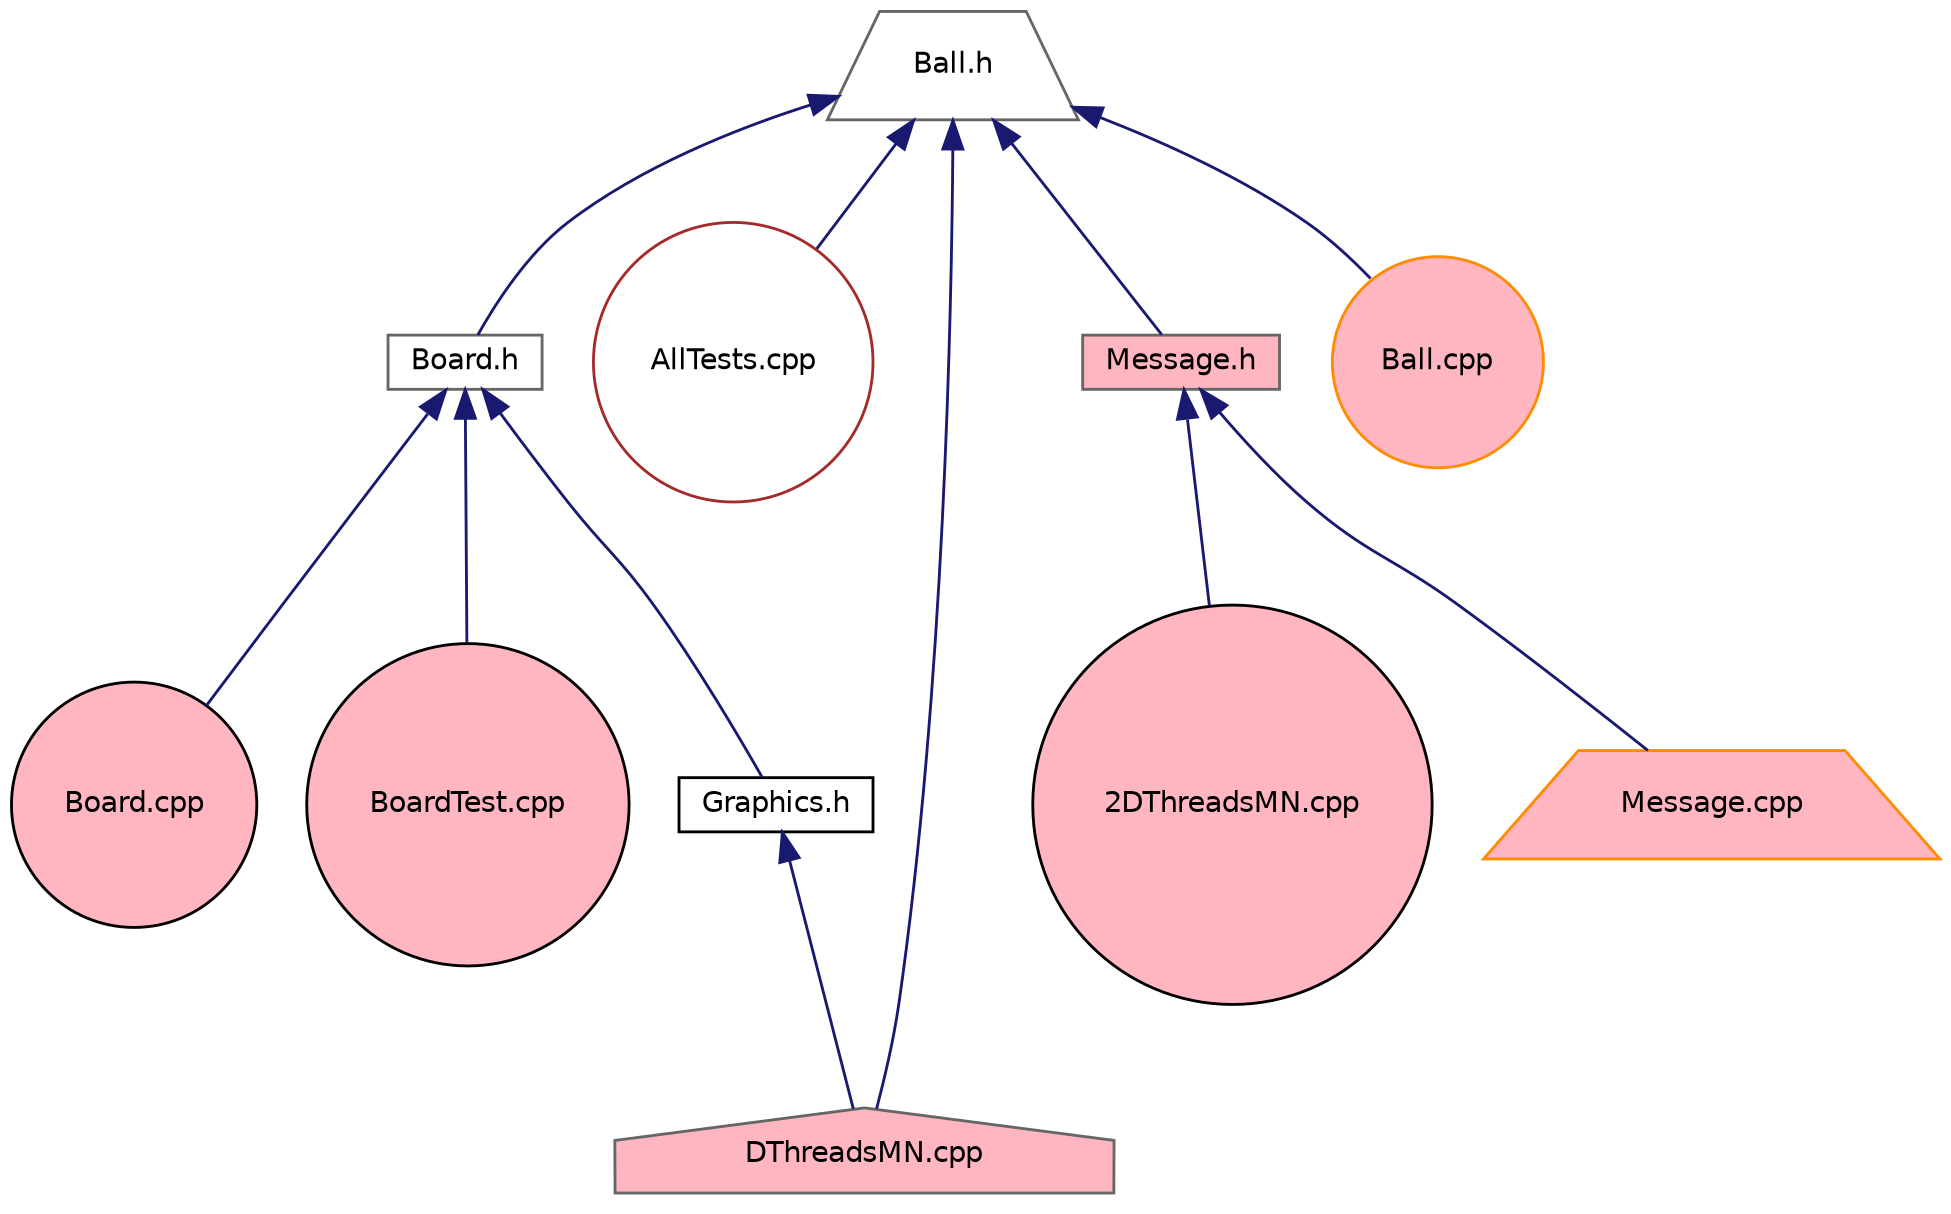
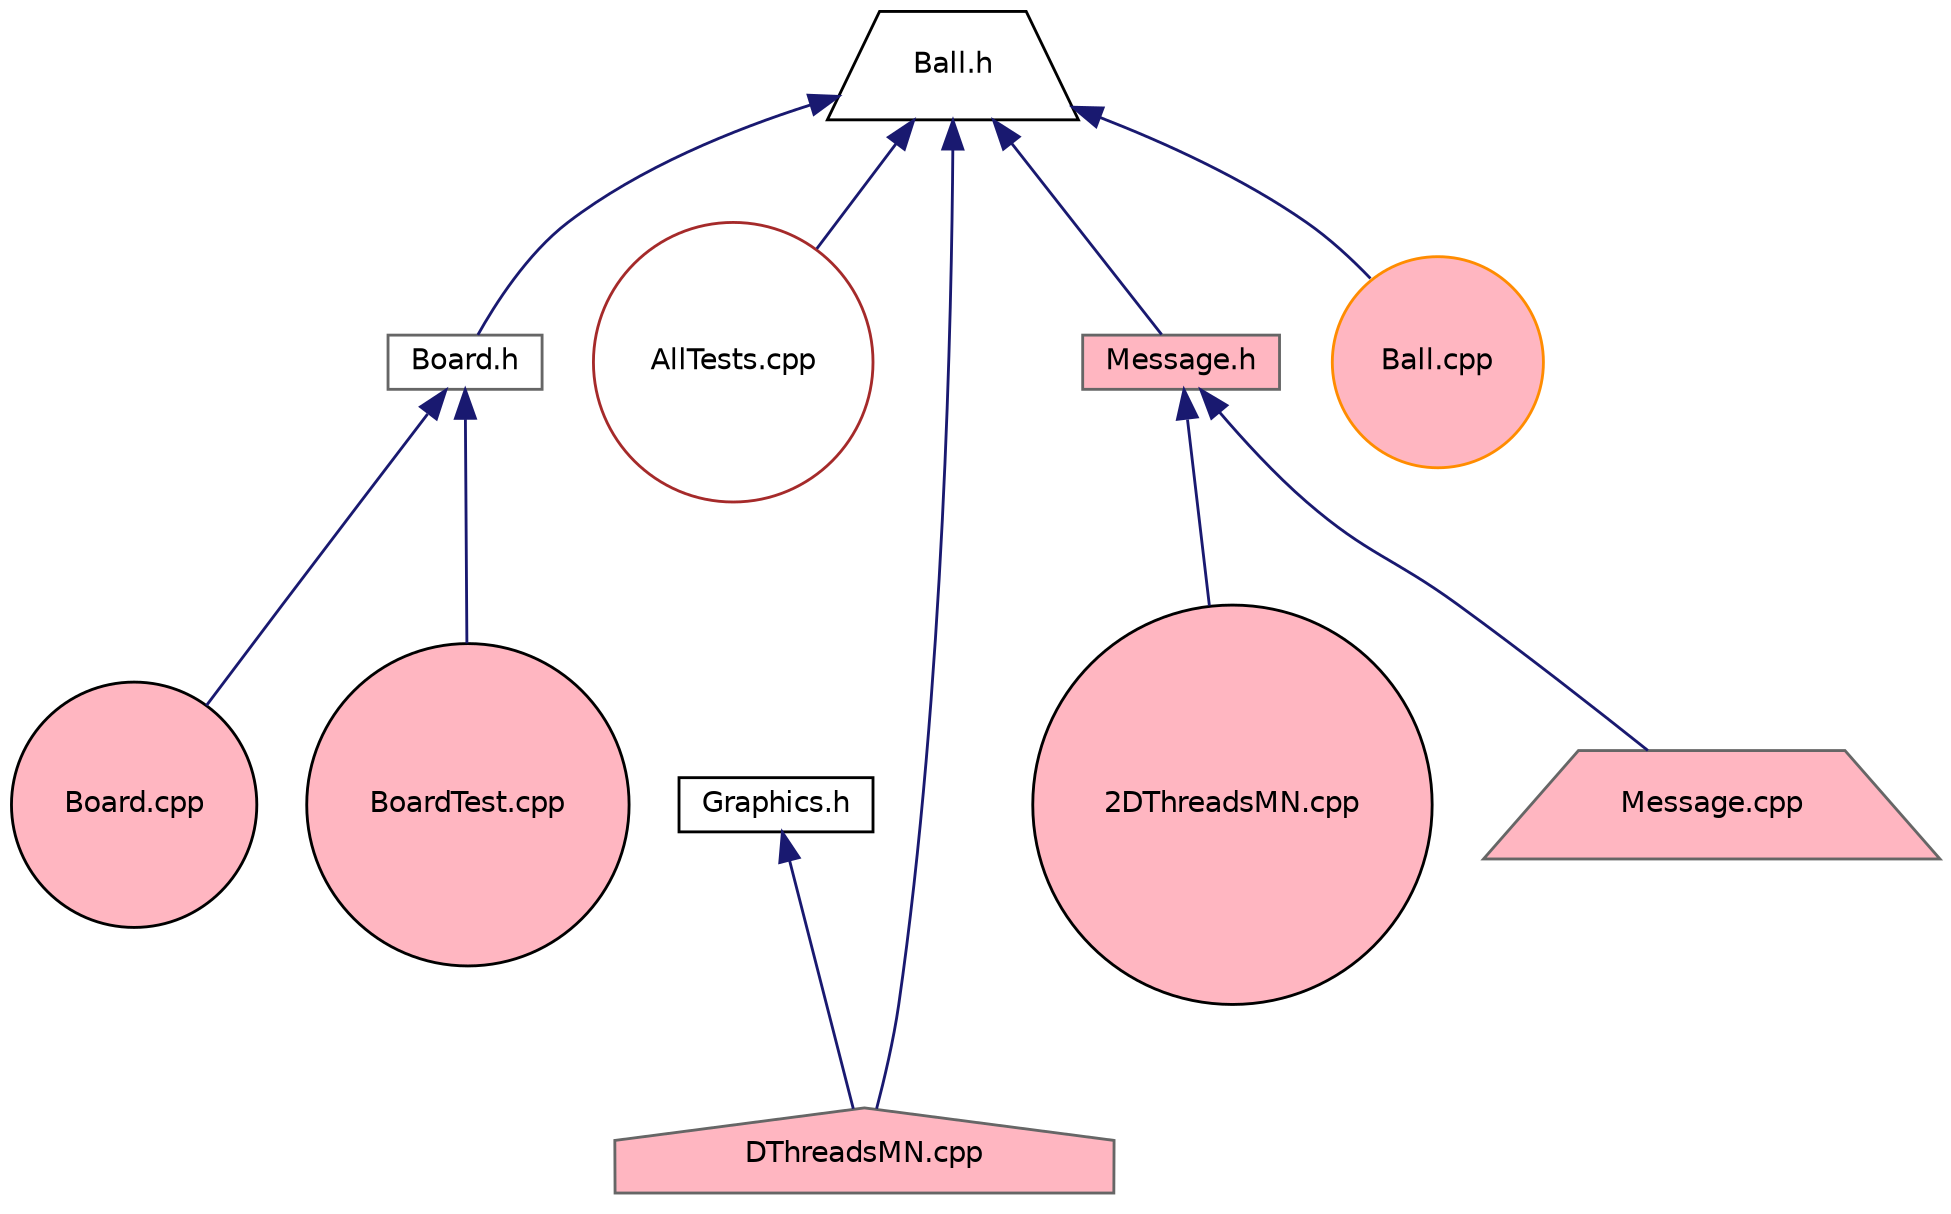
  digraph {
    node [color=gray40 fillcolor=lightpink fontname=Helvetica fontsize=10 shape=circle style=filled]
    edge [color=midnightblue dir=back fontname=Helvetica fontsize=10 labelfontname=Helvetica labelfontsize=10 style=solid]
-   n1 [fillcolor=white fontcolor=black height=0.2 label="Ball.h" shape=trapezium width=0.4]
+   n1 [color=black fillcolor=white fontcolor=black height=0.2 label="Ball.h" shape=trapezium width=0.4]
    n2 [fillcolor=white height=0.2 label="Board.h" shape=box width=0.4]
    n3 [color=brown fillcolor=white height=0.2 label="AllTests.cpp" width=0.4]
    n4 [height=0.2 label="DThreadsMN.cpp" shape=house width=0.4]
    n5 [height=0.2 label="Message.h" shape=box width=0.4]
    n6 [color=darkorange height=0.2 label="Ball.cpp" width=0.4]
    n7 [color=black height=0.2 label="Board.cpp" width=0.4]
    n8 [color=black height=0.2 label="BoardTest.cpp" width=0.4]
    n9 [color=black fillcolor=white height=0.2 label="Graphics.h" shape=box width=0.4]
    n10 [color=black height=0.2 label="2DThreadsMN.cpp" width=0.4]
-   n11 [color=darkorange height=0.2 label="Message.cpp" shape=trapezium width=0.4]
+   n11 [height=0.2 label="Message.cpp" shape=trapezium width=0.4]
    n1 -> n2
    n1 -> n3
    n1 -> n4
    n1 -> n5
    n1 -> n6
    n2 -> n7
    n2 -> n8
-   n2 -> n9
    n5 -> n10
    n5 -> n11
    n9 -> n4
  }
